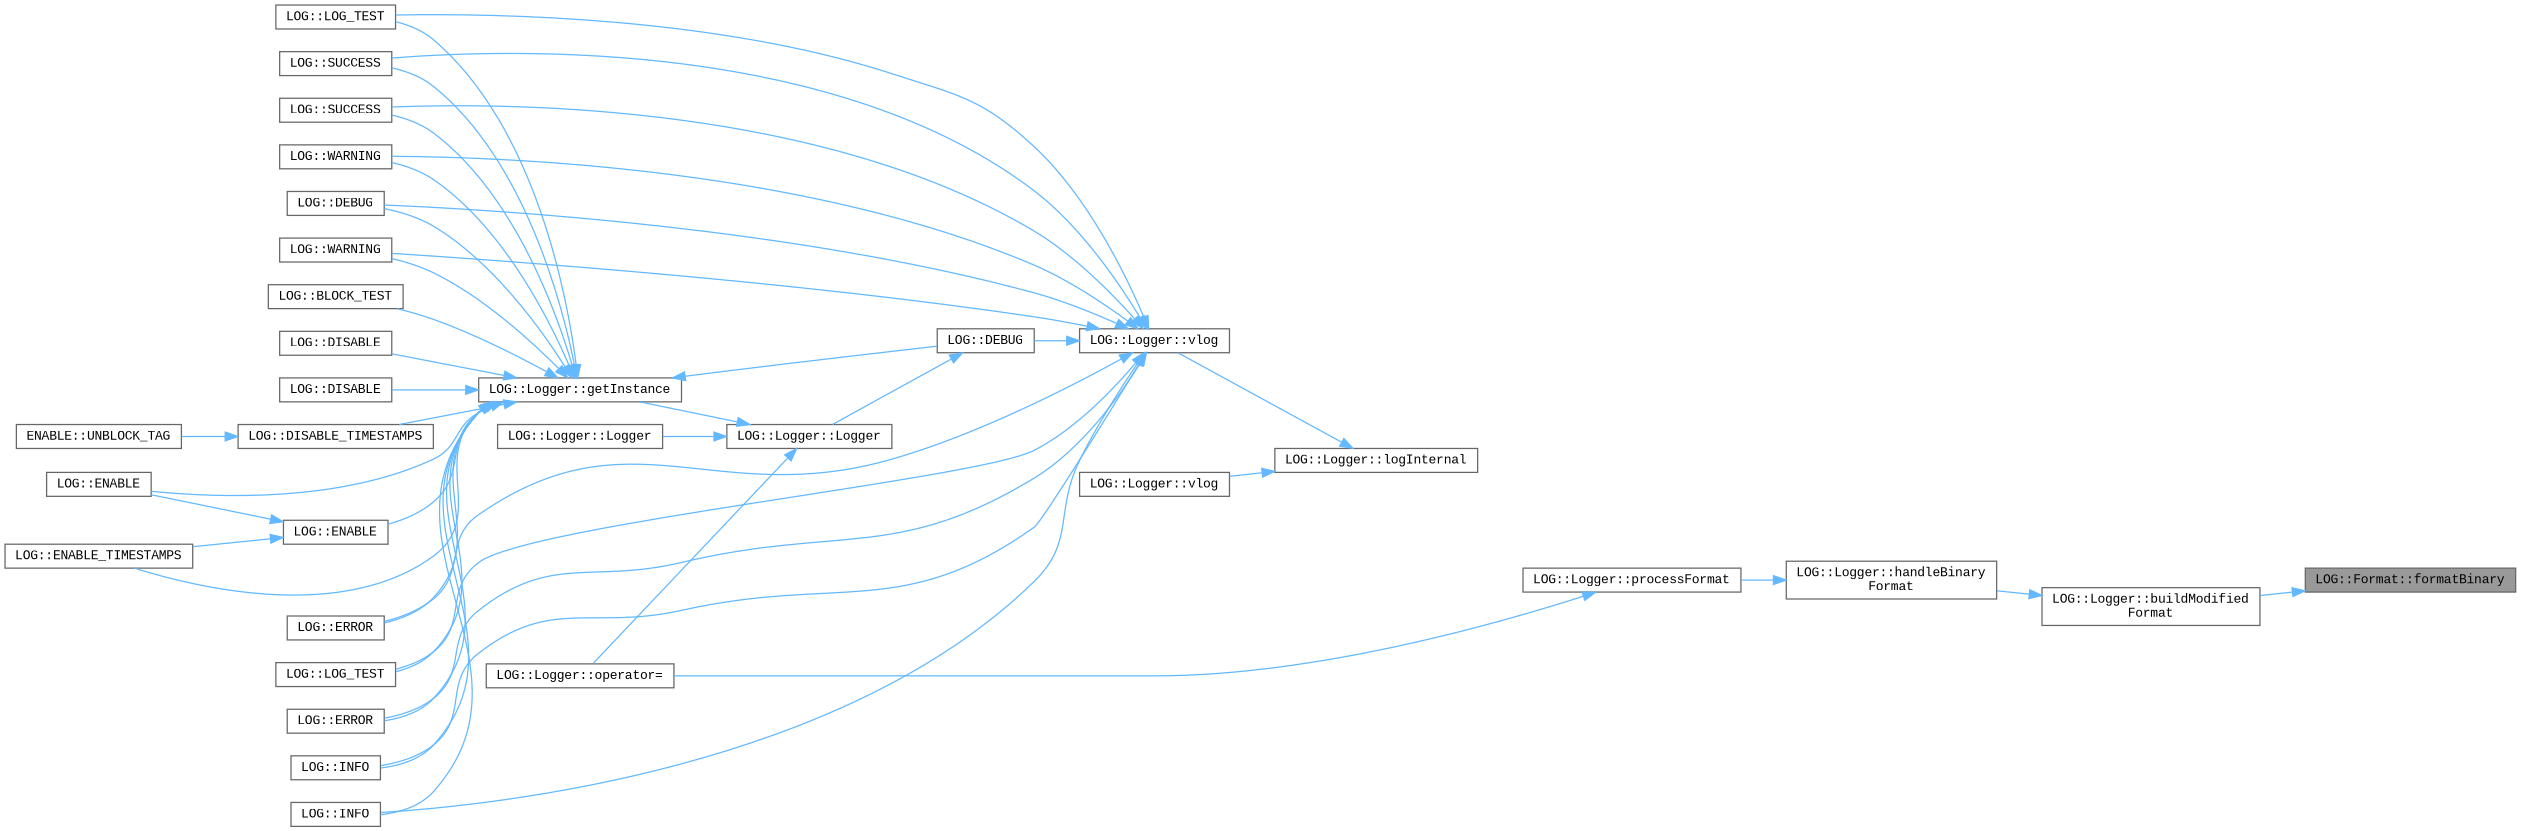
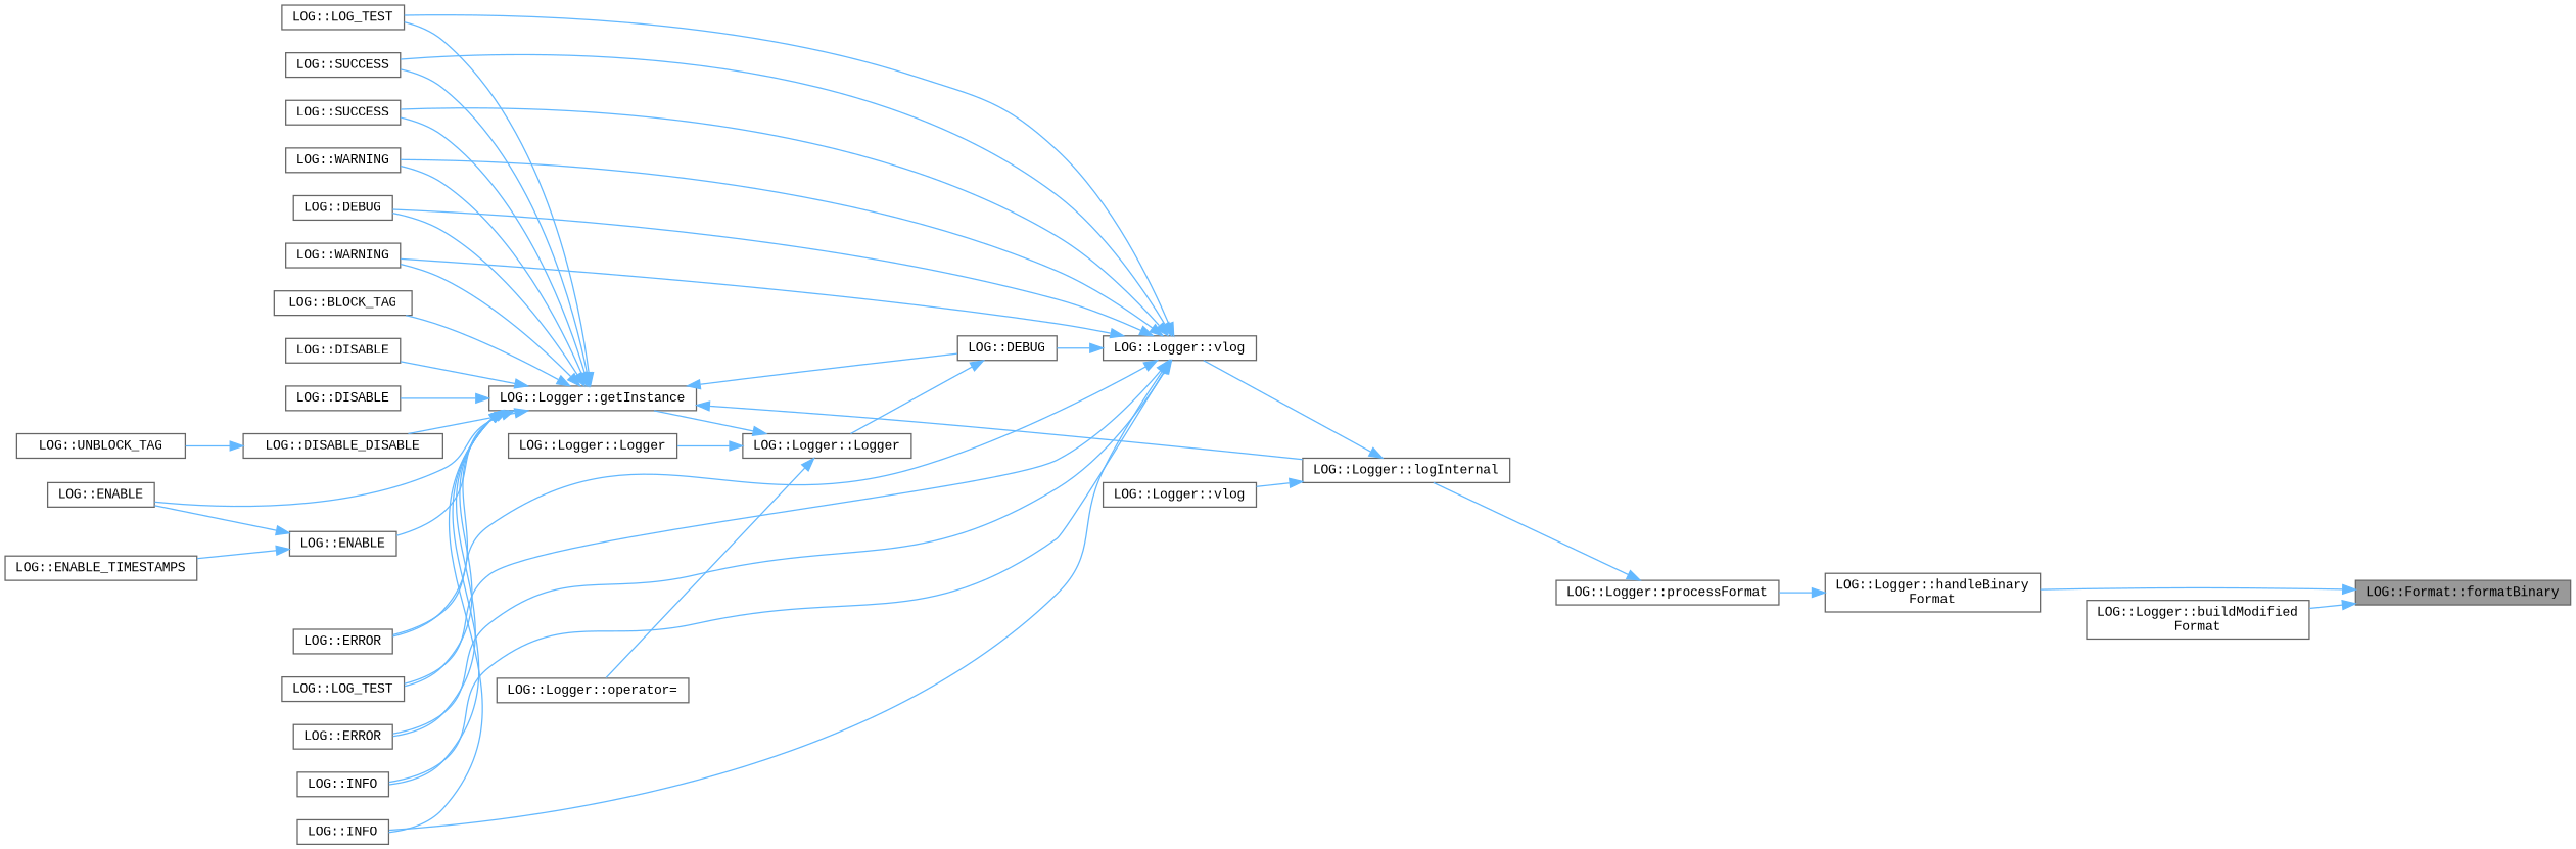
  digraph {
    fontname="Liberation Mono"
    rankdir=RL
    node [color=grey40 fillcolor=white fontname="Liberation Mono" fontsize=10 shape=box style=filled]
    edge [color=steelblue1 dir=back fontname="Liberation Mono" fontsize=10 labelfontname=Helvetica labelfontsize=10 style=solid]
    n1 [color=gray40 fillcolor=grey60 fontcolor=black height=0.2 label="LOG::Format::formatBinary" width=0.4]
    n2 [height=0.2 label="LOG::Logger::buildModified\lFormat" width=0.4]
    n3 [height=0.2 label="LOG::Logger::handleBinary\lFormat" width=0.4]
    n4 [height=0.2 label="LOG::Logger::processFormat" width=0.4]
    n5 [height=0.2 label="LOG::Logger::logInternal" width=0.4]
    n6 [height=0.2 label="LOG::Logger::vlog" width=0.4]
    n7 [height=0.2 label="LOG::Logger::vlog" width=0.4]
    n8 [height=0.2 label="LOG::DEBUG" width=0.4]
    n9 [height=0.2 label="LOG::DEBUG" width=0.4]
    n10 [height=0.2 label="LOG::ERROR" width=0.4]
    n11 [height=0.2 label="LOG::ERROR" width=0.4]
    n12 [height=0.2 label="LOG::INFO" width=0.4]
    n13 [height=0.2 label="LOG::INFO" width=0.4]
    n14 [height=0.2 label="LOG::LOG_TEST" width=0.4]
    n15 [height=0.2 label="LOG::LOG_TEST" width=0.4]
    n16 [height=0.2 label="LOG::SUCCESS" width=0.4]
    n17 [height=0.2 label="LOG::SUCCESS" width=0.4]
    n18 [height=0.2 label="LOG::WARNING" width=0.4]
    n19 [height=0.2 label="LOG::WARNING" width=0.4]
    n20 [height=0.2 label="LOG::Logger::Logger" width=0.4]
    n21 [height=0.2 label="LOG::Logger::getInstance" width=0.4]
    n22 [height=0.2 label="LOG::Logger::Logger" width=0.4]
    n23 [height=0.2 label="LOG::Logger::operator=" width=0.4]
-   n24 [height=0.2 label="LOG::BLOCK_TEST" width=0.4]
+   n24 [height=0.2 label="LOG::BLOCK_TAG" width=0.4]
    n25 [height=0.2 label="LOG::DISABLE" width=0.4]
    n26 [height=0.2 label="LOG::DISABLE" width=0.4]
-   n27 [height=0.2 label="LOG::DISABLE_TIMESTAMPS" width=0.4]
+   n27 [height=0.2 label="LOG::DISABLE_DISABLE" width=0.4]
    n28 [height=0.2 label="LOG::ENABLE" width=0.4]
    n29 [height=0.2 label="LOG::ENABLE" width=0.4]
    n30 [height=0.2 label="LOG::ENABLE_TIMESTAMPS" width=0.4]
-   n31 [height=0.2 label="ENABLE::UNBLOCK_TAG" width=0.4]
+   n31 [height=0.2 label="LOG::UNBLOCK_TAG" width=0.4]
    n1 -> n2
-   n2 -> n3
+   n1 -> n3
    n3 -> n4
-   n4 -> n23
+   n4 -> n5
    n5 -> n6
    n5 -> n7
    n6 -> n8
    n6 -> n9
    n6 -> n10
    n6 -> n11
    n6 -> n12
    n6 -> n13
    n6 -> n14
    n6 -> n15
    n6 -> n16
    n6 -> n17
    n6 -> n18
    n6 -> n19
    n9 -> n20
    n20 -> n21
    n20 -> n22
    n20 -> n23
    n21 -> n8
    n21 -> n9
    n21 -> n10
    n21 -> n11
    n21 -> n12
    n21 -> n13
    n21 -> n14
    n21 -> n15
    n21 -> n16
    n21 -> n17
    n21 -> n18
    n21 -> n19
    n21 -> n24
    n21 -> n25
    n21 -> n26
    n21 -> n27
    n21 -> n28
    n21 -> n29
-   n21 -> n30
+   n21 -> n5
    n27 -> n31
    n28 -> n29
    n28 -> n30
  }
